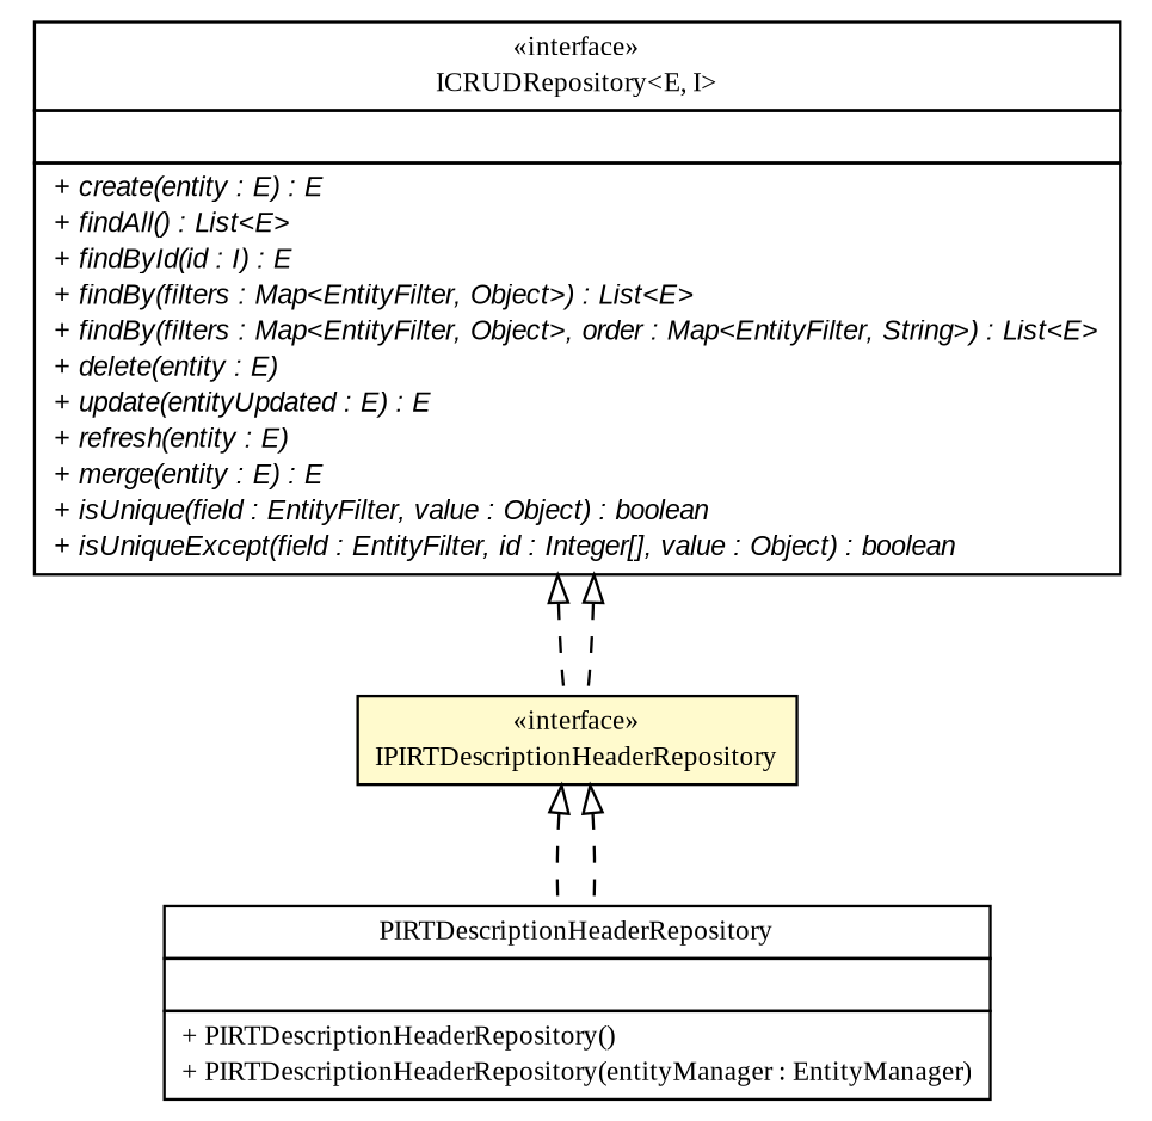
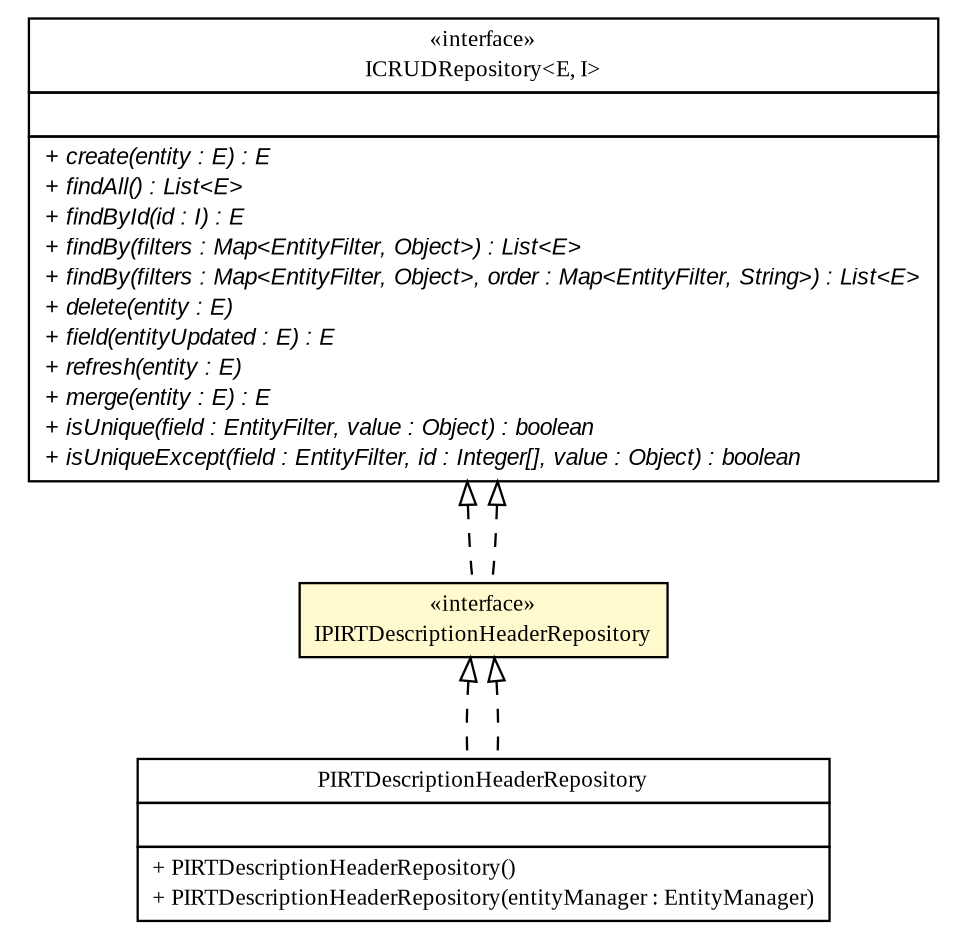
  digraph {
    nodesep=0.25
    ranksep=0.5
    fontname="Liberation Serif"
    node [fontcolor=black fontname="Liberation Serif" fontsize=10.0 shape=plaintext]
    edge [arrowtail=empty dir=back fontname="Liberation Serif" fontsize=10 headport=p labelfontname=arial labelfontsize=10 style=dashed tailport=p]
-   n1 [label=<<table title="gov.sandia.cf.dao.ICRUDRepository" border="0" cellborder="1" cellspacing="0" cellpadding="2" port="p" href="./ICRUDRepository.html"> 		<tr><td><table border="0" cellspacing="0" cellpadding="1"> <tr><td align="center" balign="center"> &#171;interface&#187; </td></tr> <tr><td align="center" balign="center"> ICRUDRepository&lt;E, I&gt; </td></tr> 		</table></td></tr> 		<tr><td><table border="0" cellspacing="0" cellpadding="1"> <tr><td align="left" balign="left">  </td></tr> 		</table></td></tr> 		<tr><td><table border="0" cellspacing="0" cellpadding="1"> <tr><td align="left" balign="left"><font face="arial italic" point-size="10.0"> + create(entity : E) : E </font></td></tr> <tr><td align="left" balign="left"><font face="arial italic" point-size="10.0"> + findAll() : List&lt;E&gt; </font></td></tr> <tr><td align="left" balign="left"><font face="arial italic" point-size="10.0"> + findById(id : I) : E </font></td></tr> <tr><td align="left" balign="left"><font face="arial italic" point-size="10.0"> + findBy(filters : Map&lt;EntityFilter, Object&gt;) : List&lt;E&gt; </font></td></tr> <tr><td align="left" balign="left"><font face="arial italic" point-size="10.0"> + findBy(filters : Map&lt;EntityFilter, Object&gt;, order : Map&lt;EntityFilter, String&gt;) : List&lt;E&gt; </font></td></tr> <tr><td align="left" balign="left"><font face="arial italic" point-size="10.0"> + delete(entity : E) </font></td></tr> <tr><td align="left" balign="left"><font face="arial italic" point-size="10.0"> + update(entityUpdated : E) : E </font></td></tr> <tr><td align="left" balign="left"><font face="arial italic" point-size="10.0"> + refresh(entity : E) </font></td></tr> <tr><td align="left" balign="left"><font face="arial italic" point-size="10.0"> + merge(entity : E) : E </font></td></tr> <tr><td align="left" balign="left"><font face="arial italic" point-size="10.0"> + isUnique(field : EntityFilter, value : Object) : boolean </font></td></tr> <tr><td align="left" balign="left"><font face="arial italic" point-size="10.0"> + isUniqueExcept(field : EntityFilter, id : Integer[], value : Object) : boolean </font></td></tr> 		</table></td></tr> 		</table>>]
+   n1 [label=<<table title="gov.sandia.cf.dao.ICRUDRepository" border="0" cellborder="1" cellspacing="0" cellpadding="2" port="p" href="./ICRUDRepository.html"> 		<tr><td><table border="0" cellspacing="0" cellpadding="1"> <tr><td align="center" balign="center"> &#171;interface&#187; </td></tr> <tr><td align="center" balign="center"> ICRUDRepository&lt;E, I&gt; </td></tr> 		</table></td></tr> 		<tr><td><table border="0" cellspacing="0" cellpadding="1"> <tr><td align="left" balign="left">  </td></tr> 		</table></td></tr> 		<tr><td><table border="0" cellspacing="0" cellpadding="1"> <tr><td align="left" balign="left"><font face="arial italic" point-size="10.0"> + create(entity : E) : E </font></td></tr> <tr><td align="left" balign="left"><font face="arial italic" point-size="10.0"> + findAll() : List&lt;E&gt; </font></td></tr> <tr><td align="left" balign="left"><font face="arial italic" point-size="10.0"> + findById(id : I) : E </font></td></tr> <tr><td align="left" balign="left"><font face="arial italic" point-size="10.0"> + findBy(filters : Map&lt;EntityFilter, Object&gt;) : List&lt;E&gt; </font></td></tr> <tr><td align="left" balign="left"><font face="arial italic" point-size="10.0"> + findBy(filters : Map&lt;EntityFilter, Object&gt;, order : Map&lt;EntityFilter, String&gt;) : List&lt;E&gt; </font></td></tr> <tr><td align="left" balign="left"><font face="arial italic" point-size="10.0"> + delete(entity : E) </font></td></tr> <tr><td align="left" balign="left"><font face="arial italic" point-size="10.0"> + field(entityUpdated : E) : E </font></td></tr> <tr><td align="left" balign="left"><font face="arial italic" point-size="10.0"> + refresh(entity : E) </font></td></tr> <tr><td align="left" balign="left"><font face="arial italic" point-size="10.0"> + merge(entity : E) : E </font></td></tr> <tr><td align="left" balign="left"><font face="arial italic" point-size="10.0"> + isUnique(field : EntityFilter, value : Object) : boolean </font></td></tr> <tr><td align="left" balign="left"><font face="arial italic" point-size="10.0"> + isUniqueExcept(field : EntityFilter, id : Integer[], value : Object) : boolean </font></td></tr> 		</table></td></tr> 		</table>>]
    n2 [label=<<table title="gov.sandia.cf.dao.IPIRTDescriptionHeaderRepository" border="0" cellborder="1" cellspacing="0" cellpadding="2" port="p" bgcolor="lemonChiffon" href="./IPIRTDescriptionHeaderRepository.html"> 		<tr><td><table border="0" cellspacing="0" cellpadding="1"> <tr><td align="center" balign="center"> &#171;interface&#187; </td></tr> <tr><td align="center" balign="center"> IPIRTDescriptionHeaderRepository </td></tr> 		</table></td></tr> 		</table>>]
    n3 [label=<<table title="gov.sandia.cf.dao.impl.PIRTDescriptionHeaderRepository" border="0" cellborder="1" cellspacing="0" cellpadding="2" port="p" href="./impl/PIRTDescriptionHeaderRepository.html"> 		<tr><td><table border="0" cellspacing="0" cellpadding="1"> <tr><td align="center" balign="center"> PIRTDescriptionHeaderRepository </td></tr> 		</table></td></tr> 		<tr><td><table border="0" cellspacing="0" cellpadding="1"> <tr><td align="left" balign="left">  </td></tr> 		</table></td></tr> 		<tr><td><table border="0" cellspacing="0" cellpadding="1"> <tr><td align="left" balign="left"> + PIRTDescriptionHeaderRepository() </td></tr> <tr><td align="left" balign="left"> + PIRTDescriptionHeaderRepository(entityManager : EntityManager) </td></tr> 		</table></td></tr> 		</table>>]
    n1 -> n2
    n1 -> n2
    n2 -> n3
    n2 -> n3
  }
